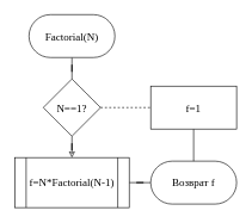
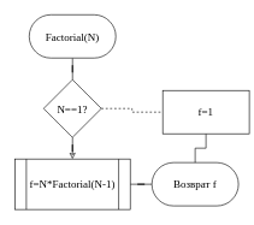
  <mxCell id="0" />
  <mxCell id="1" parent="0" />
  <mxCell id="2" value="" style="edgeStyle=orthogonalEdgeStyle;rounded=0;orthogonalLoop=1;jettySize=auto;html=1;fontSize=15;fontFamily=Times New Roman;endArrow=none;endFill=0;" parent="1" source="3" target="6" edge="1"><mxGeometry relative="1" as="geometry" /></mxCell>
  <mxCell id="3" value="Factorial(N)" style="rounded=1;whiteSpace=wrap;html=1;arcSize=50;fontSize=15;fontFamily=Times New Roman;" parent="1" vertex="1"><mxGeometry x="40" y="20" width="120" height="60" as="geometry" /></mxCell>
  <mxCell id="4" value="" style="edgeStyle=orthogonalEdgeStyle;rounded=0;orthogonalLoop=1;jettySize=auto;html=1;fontSize=15;fontFamily=Times New Roman;endArrow=classic;endFill=0;" parent="1" source="6" target="8" edge="1"><mxGeometry relative="1" as="geometry" /></mxCell>
  <mxCell id="5" value="" style="edgeStyle=orthogonalEdgeStyle;rounded=0;orthogonalLoop=1;jettySize=auto;html=1;fontSize=15;fontFamily=Times New Roman;endArrow=none;endFill=0;dashed=1;" parent="1" source="6" target="11" edge="1"><mxGeometry relative="1" as="geometry" /></mxCell>
  <mxCell id="6" value="N==1?" style="rhombus;whiteSpace=wrap;html=1;fontSize=15;fontFamily=Times New Roman;" parent="1" vertex="1"><mxGeometry x="60" y="110" width="80" height="80" as="geometry" /></mxCell>
  <mxCell id="7" value="" style="edgeStyle=orthogonalEdgeStyle;rounded=0;orthogonalLoop=1;jettySize=auto;html=1;fontSize=15;fontFamily=Times New Roman;endArrow=none;endFill=0;" parent="1" source="8" target="9" edge="1"><mxGeometry relative="1" as="geometry" /></mxCell>
  <mxCell id="8" value="f=N*Factorial(N-1)" style="shape=process;whiteSpace=wrap;html=1;backgroundOutline=1;fontSize=15;fontFamily=Times New Roman;" parent="1" vertex="1"><mxGeometry x="20" y="220" width="160" height="70" as="geometry" /></mxCell>
  <mxCell id="9" value="Возврат f" style="rounded=1;whiteSpace=wrap;html=1;arcSize=50;fontSize=15;fontFamily=Times New Roman;" parent="1" vertex="1"><mxGeometry x="210" y="225" width="120" height="60" as="geometry" /></mxCell>
  <mxCell id="10" value="" style="edgeStyle=orthogonalEdgeStyle;rounded=0;orthogonalLoop=1;jettySize=auto;html=1;fontSize=15;fontFamily=Times New Roman;endArrow=none;endFill=0;" parent="1" source="11" target="9" edge="1"><mxGeometry relative="1" as="geometry" /></mxCell>
- <mxCell id="11" value="f=1" style="rounded=0;whiteSpace=wrap;html=1;fontSize=15;fontFamily=Times New Roman;" parent="1" vertex="1"><mxGeometry x="210" y="120" width="120" height="60" as="geometry" /></mxCell>
+ <mxCell id="11" value="f=1" style="rounded=0;whiteSpace=wrap;html=1;fontSize=15;fontFamily=Times New Roman;" parent="1" vertex="1"><mxGeometry x="225" y="125" width="120" height="60" as="geometry" /></mxCell>
